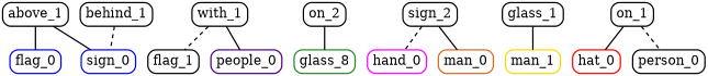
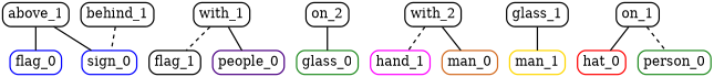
  digraph {
    rankdir=TB
    node [fontsize=20 penwidth=2 shape=box style=rounded]
    edge [arrowhead=none constraint=true penwidth=2]
    n1 [color=blue label=flag_0]
    n2 [color=black label=flag_1]
-   n3 [color=forestgreen label=glass_8]
-   n4 [color=magenta label=hand_0]
+   n3 [color=forestgreen label=glass_0]
+   n4 [color=magenta label=hand_1]
    n5 [color=chocolate label=man_0]
    n6 [color=gold label=man_1]
    n7 [color=indigo label=people_0]
    n8 [color=blue label=sign_0]
    n9 [color=red label=hat_0]
-   n10 [color=black label=person_0]
+   n10 [color=forestgreen label=person_0]
    n11 [label=glass_1]
    n12 [label=on_1]
    n13 [label=with_1]
    n14 [label=on_2]
    n15 [label=above_1]
    n16 [label=behind_1]
-   n17 [label=sign_2]
+   n17 [label=with_2]
    n11 -> n6
    n12 -> n9
    n12 -> n10 [style=dashed]
    n13 -> n2 [style=dashed]
    n13 -> n7
    n14 -> n3
    n15 -> n1
    n15 -> n8 [style=solid]
    n16 -> n8 [style=dashed]
    n17 -> n4 [style=dashed]
    n17 -> n5
  }
